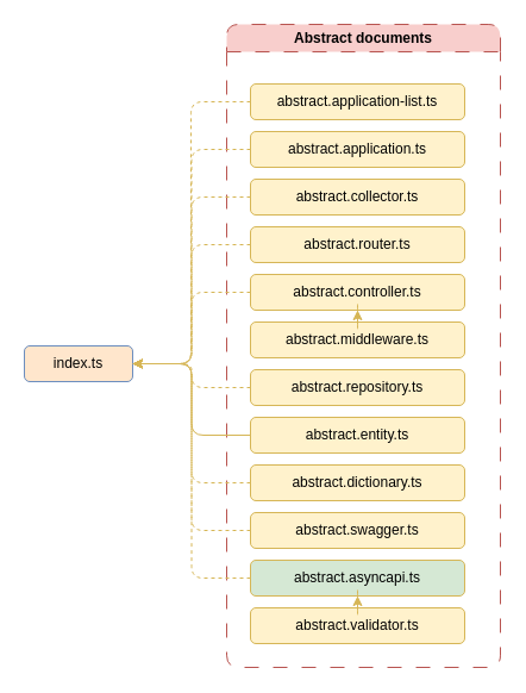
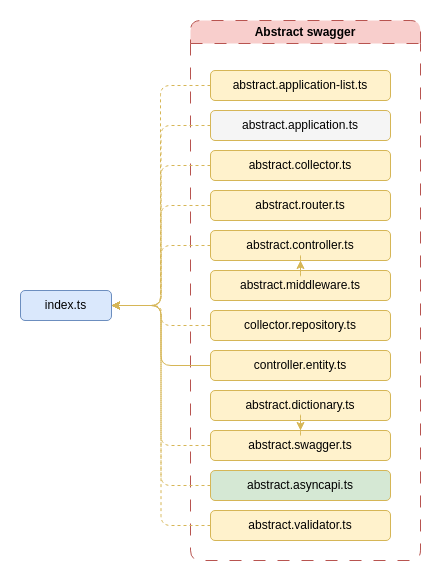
  <mxCell id="0" />
  <mxCell id="1" parent="0" />
- <mxCell id="2" value="Abstract documents" style="swimlane;whiteSpace=wrap;html=1;fillColor=#f8cecc;strokeColor=#b85450;rounded=1;dashed=1;dashPattern=12 12;" vertex="1" parent="1"><mxGeometry x="190" y="20" width="230" height="540" as="geometry" /></mxCell>
+ <mxCell id="2" value="Abstract swagger" style="swimlane;whiteSpace=wrap;html=1;fillColor=#f8cecc;strokeColor=#b85450;rounded=1;dashed=1;dashPattern=12 12;" vertex="1" parent="1"><mxGeometry x="190" y="20" width="230" height="540" as="geometry" /></mxCell>
  <mxCell id="3" value="abstract.application-list.ts" style="rounded=1;whiteSpace=wrap;html=1;fillColor=#fff2cc;strokeColor=#d6b656;" vertex="1" parent="2"><mxGeometry x="20" y="50" width="180" height="30" as="geometry" /></mxCell>
- <mxCell id="4" value="abstract.application.ts" style="rounded=1;whiteSpace=wrap;html=1;fillColor=#fff2cc;strokeColor=#d6b656;" vertex="1" parent="2"><mxGeometry x="20" y="90" width="180" height="30" as="geometry" /></mxCell>
+ <mxCell id="4" value="abstract.application.ts" style="rounded=1;whiteSpace=wrap;html=1;fillColor=#f5f5f5;strokeColor=#d6b656;" vertex="1" parent="2"><mxGeometry x="20" y="90" width="180" height="30" as="geometry" /></mxCell>
  <mxCell id="5" value="abstract.collector.ts" style="rounded=1;whiteSpace=wrap;html=1;fillColor=#fff2cc;strokeColor=#d6b656;" vertex="1" parent="2"><mxGeometry x="20" y="130" width="180" height="30" as="geometry" /></mxCell>
  <mxCell id="6" value="abstract.router.ts" style="rounded=1;whiteSpace=wrap;html=1;fillColor=#fff2cc;strokeColor=#d6b656;" vertex="1" parent="2"><mxGeometry x="20" y="170" width="180" height="30" as="geometry" /></mxCell>
  <mxCell id="7" value="abstract.controller.ts" style="rounded=1;whiteSpace=wrap;html=1;fillColor=#fff2cc;strokeColor=#d6b656;" vertex="1" parent="2"><mxGeometry x="20" y="210" width="180" height="30" as="geometry" /></mxCell>
  <mxCell id="8" value="abstract.middleware.ts" style="rounded=1;whiteSpace=wrap;html=1;fillColor=#fff2cc;strokeColor=#d6b656;" vertex="1" parent="2"><mxGeometry x="20" y="250" width="180" height="30" as="geometry" /></mxCell>
- <mxCell id="9" value="abstract.repository.ts" style="rounded=1;whiteSpace=wrap;html=1;fillColor=#fff2cc;strokeColor=#d6b656;" vertex="1" parent="2"><mxGeometry x="20" y="290" width="180" height="30" as="geometry" /></mxCell>
- <mxCell id="10" value="abstract.entity.ts" style="rounded=1;whiteSpace=wrap;html=1;fillColor=#fff2cc;strokeColor=#d6b656;" vertex="1" parent="2"><mxGeometry x="20" y="330" width="180" height="30" as="geometry" /></mxCell>
+ <mxCell id="9" value="collector.repository.ts" style="rounded=1;whiteSpace=wrap;html=1;fillColor=#fff2cc;strokeColor=#d6b656;" vertex="1" parent="2"><mxGeometry x="20" y="290" width="180" height="30" as="geometry" /></mxCell>
+ <mxCell id="10" value="controller.entity.ts" style="rounded=1;whiteSpace=wrap;html=1;fillColor=#fff2cc;strokeColor=#d6b656;" vertex="1" parent="2"><mxGeometry x="20" y="330" width="180" height="30" as="geometry" /></mxCell>
  <mxCell id="11" value="abstract.dictionary.ts" style="rounded=1;whiteSpace=wrap;html=1;fillColor=#fff2cc;strokeColor=#d6b656;" vertex="1" parent="2"><mxGeometry x="20" y="370" width="180" height="30" as="geometry" /></mxCell>
  <mxCell id="12" value="abstract.swagger.ts" style="rounded=1;whiteSpace=wrap;html=1;fillColor=#fff2cc;strokeColor=#d6b656;" vertex="1" parent="2"><mxGeometry x="20" y="410" width="180" height="30" as="geometry" /></mxCell>
  <mxCell id="13" value="abstract.asyncapi.ts" style="rounded=1;whiteSpace=wrap;html=1;fillColor=#d5e8d4;strokeColor=#d6b656;" vertex="1" parent="2"><mxGeometry x="20" y="450" width="180" height="30" as="geometry" /></mxCell>
  <mxCell id="14" value="abstract.validator.ts" style="rounded=1;whiteSpace=wrap;html=1;fillColor=#fff2cc;strokeColor=#d6b656;" vertex="1" parent="2"><mxGeometry x="20" y="490" width="180" height="30" as="geometry" /></mxCell>
- <mxCell id="15" value="index.ts" style="rounded=1;whiteSpace=wrap;html=1;fillColor=#ffe6cc;strokeColor=#6c8ebf;" vertex="1" parent="1"><mxGeometry x="20" y="290" width="91" height="30" as="geometry" /></mxCell>
+ <mxCell id="15" value="index.ts" style="rounded=1;whiteSpace=wrap;html=1;fillColor=#dae8fc;strokeColor=#6c8ebf;" vertex="1" parent="1"><mxGeometry x="20" y="290" width="91" height="30" as="geometry" /></mxCell>
  <mxCell id="16" style="edgeStyle=orthogonalEdgeStyle;rounded=1;orthogonalLoop=1;jettySize=auto;html=1;entryX=1;entryY=0.5;entryDx=0;entryDy=0;exitX=0;exitY=0.5;exitDx=0;exitDy=0;dashed=1;fillColor=#fff2cc;strokeColor=#d6b656;" edge="1" parent="1" source="3" target="15"><mxGeometry relative="1" as="geometry"><Array as="points"><mxPoint x="160" y="85" /><mxPoint x="160" y="305" /></Array></mxGeometry></mxCell>
  <mxCell id="17" style="edgeStyle=orthogonalEdgeStyle;rounded=1;orthogonalLoop=1;jettySize=auto;html=1;entryX=1;entryY=0.5;entryDx=0;entryDy=0;exitX=0;exitY=0.5;exitDx=0;exitDy=0;fillColor=#fff2cc;strokeColor=#d6b656;dashed=1;" edge="1" parent="1" source="4" target="15"><mxGeometry relative="1" as="geometry" /></mxCell>
  <mxCell id="18" style="edgeStyle=orthogonalEdgeStyle;rounded=1;orthogonalLoop=1;jettySize=auto;html=1;entryX=1;entryY=0.5;entryDx=0;entryDy=0;exitX=0;exitY=0.5;exitDx=0;exitDy=0;fillColor=#fff2cc;strokeColor=#d6b656;dashed=1;" edge="1" parent="1" source="5" target="15"><mxGeometry relative="1" as="geometry" /></mxCell>
  <mxCell id="19" style="edgeStyle=orthogonalEdgeStyle;rounded=1;orthogonalLoop=1;jettySize=auto;html=1;exitX=0;exitY=0.5;exitDx=0;exitDy=0;entryX=1;entryY=0.5;entryDx=0;entryDy=0;fillColor=#fff2cc;strokeColor=#d6b656;dashed=1;" edge="1" parent="1" source="6" target="15"><mxGeometry relative="1" as="geometry"><mxPoint x="110" y="245" as="targetPoint" /></mxGeometry></mxCell>
  <mxCell id="20" style="edgeStyle=orthogonalEdgeStyle;rounded=1;orthogonalLoop=1;jettySize=auto;html=1;exitX=0;exitY=0.5;exitDx=0;exitDy=0;entryX=1;entryY=0.5;entryDx=0;entryDy=0;fillColor=#fff2cc;strokeColor=#d6b656;dashed=1;" edge="1" parent="1" source="7" target="15"><mxGeometry relative="1" as="geometry"><mxPoint x="110" y="245" as="targetPoint" /></mxGeometry></mxCell>
  <mxCell id="21" style="edgeStyle=orthogonalEdgeStyle;rounded=1;orthogonalLoop=1;jettySize=auto;html=1;fillColor=#fff2cc;strokeColor=#d6b656;dashed=1;" edge="1" parent="1" source="8" target="7"><mxGeometry relative="1" as="geometry" /></mxCell>
  <mxCell id="22" style="edgeStyle=orthogonalEdgeStyle;rounded=1;orthogonalLoop=1;jettySize=auto;html=1;entryX=1;entryY=0.5;entryDx=0;entryDy=0;fillColor=#fff2cc;strokeColor=#d6b656;dashed=1;" edge="1" parent="1" source="9" target="15"><mxGeometry relative="1" as="geometry" /></mxCell>
  <mxCell id="23" style="edgeStyle=orthogonalEdgeStyle;rounded=1;orthogonalLoop=1;jettySize=auto;html=1;entryX=1;entryY=0.5;entryDx=0;entryDy=0;fillColor=#fff2cc;strokeColor=#d6b656;dashed=0;" edge="1" parent="1" source="10" target="15"><mxGeometry relative="1" as="geometry" /></mxCell>
- <mxCell id="24" style="edgeStyle=orthogonalEdgeStyle;rounded=1;orthogonalLoop=1;jettySize=auto;html=1;entryX=1;entryY=0.5;entryDx=0;entryDy=0;fillColor=#fff2cc;strokeColor=#d6b656;dashed=1;" edge="1" parent="1" source="11" target="15"><mxGeometry relative="1" as="geometry" /></mxCell>
+ <mxCell id="24" style="edgeStyle=orthogonalEdgeStyle;rounded=1;orthogonalLoop=1;jettySize=auto;html=1;fillColor=#fff2cc;strokeColor=#d6b656;dashed=1;" edge="1" parent="1" source="11" target="12"><mxGeometry relative="1" as="geometry" /></mxCell>
  <mxCell id="25" style="edgeStyle=orthogonalEdgeStyle;rounded=1;orthogonalLoop=1;jettySize=auto;html=1;entryX=1;entryY=0.5;entryDx=0;entryDy=0;fillColor=#fff2cc;strokeColor=#d6b656;dashed=1;" edge="1" parent="1" source="12" target="15"><mxGeometry relative="1" as="geometry" /></mxCell>
- <mxCell id="26" style="edgeStyle=orthogonalEdgeStyle;rounded=1;orthogonalLoop=1;jettySize=auto;html=1;entryX=1;entryY=0.5;entryDx=0;entryDy=0;fillColor=#fff2cc;strokeColor=#d6b656;dashed=1;endArrow=none;" edge="1" parent="1" source="13" target="15"><mxGeometry relative="1" as="geometry" /></mxCell>
- <mxCell id="27" style="edgeStyle=orthogonalEdgeStyle;rounded=1;orthogonalLoop=1;jettySize=auto;html=1;fillColor=#fff2cc;strokeColor=#d6b656;dashed=1;" edge="1" parent="1" source="14" target="13"><mxGeometry relative="1" as="geometry" /></mxCell>
+ <mxCell id="26" style="edgeStyle=orthogonalEdgeStyle;rounded=1;orthogonalLoop=1;jettySize=auto;html=1;entryX=1;entryY=0.5;entryDx=0;entryDy=0;fillColor=#fff2cc;strokeColor=#d6b656;dashed=1;" edge="1" parent="1" source="13" target="15"><mxGeometry relative="1" as="geometry" /></mxCell>
+ <mxCell id="27" style="edgeStyle=orthogonalEdgeStyle;rounded=1;orthogonalLoop=1;jettySize=auto;html=1;entryX=1;entryY=0.5;entryDx=0;entryDy=0;fillColor=#fff2cc;strokeColor=#d6b656;dashed=1;" edge="1" parent="1" source="14" target="15"><mxGeometry relative="1" as="geometry" /></mxCell>
